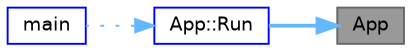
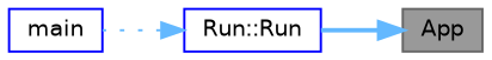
  digraph {
    rankdir=RL
    node [color=blue fillcolor=white fontname=Helvetica fontsize=10 shape=box style=filled]
    edge [color=steelblue1 dir=back fontname=Helvetica fontsize=10 labelfontname=Helvetica labelfontsize=10]
    n1 [color=gray40 fillcolor=grey60 fontcolor=black height=0.2 label=App width=0.4]
-   n2 [height=0.2 label="App::Run" width=0.4]
+   n2 [height=0.2 label="Run::Run" width=0.4]
    n3 [height=0.2 label=main width=0.4]
    n1 -> n2 [style=bold]
    n2 -> n3 [style=dotted]
  }
